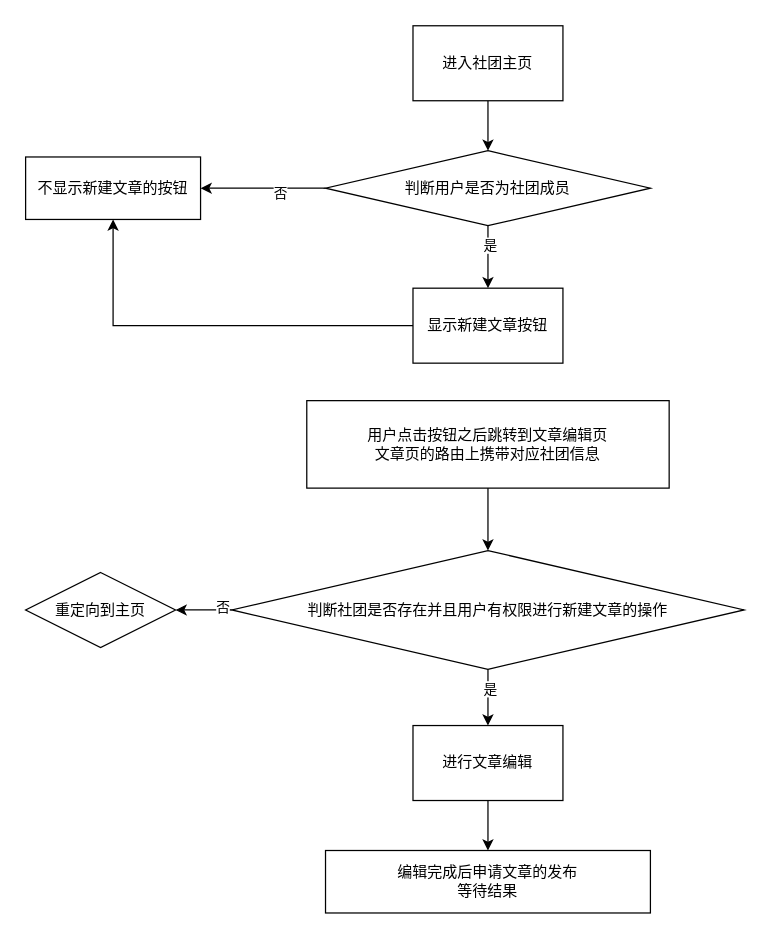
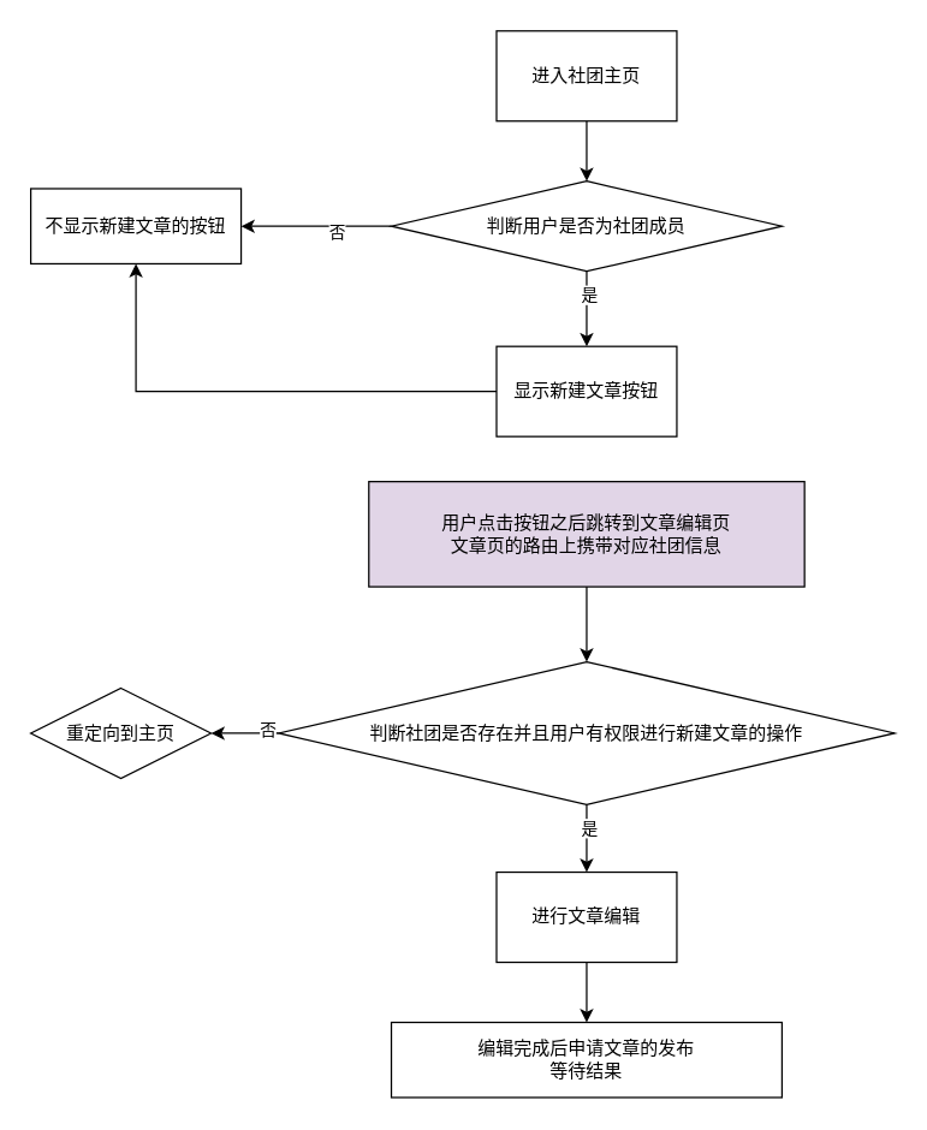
  <mxCell id="0" />
  <mxCell id="1" parent="0" />
  <mxCell id="2" value="" style="edgeStyle=orthogonalEdgeStyle;rounded=0;orthogonalLoop=1;jettySize=auto;html=1;" edge="1" parent="1" source="3" target="8"><mxGeometry relative="1" as="geometry" /></mxCell>
  <mxCell id="3" value="进入社团主页" style="rounded=0;whiteSpace=wrap;html=1;" vertex="1" parent="1"><mxGeometry x="330" y="20" width="120" height="60" as="geometry" /></mxCell>
  <mxCell id="4" value="" style="edgeStyle=orthogonalEdgeStyle;rounded=0;orthogonalLoop=1;jettySize=auto;html=1;" edge="1" parent="1" source="8" target="9"><mxGeometry relative="1" as="geometry" /></mxCell>
  <mxCell id="5" value="否" style="edgeLabel;html=1;align=center;verticalAlign=middle;resizable=0;points=[];" vertex="1" connectable="0" parent="4"><mxGeometry x="-0.26" y="3" relative="1" as="geometry"><mxPoint as="offset" /></mxGeometry></mxCell>
  <mxCell id="6" value="" style="edgeStyle=orthogonalEdgeStyle;rounded=0;orthogonalLoop=1;jettySize=auto;html=1;" edge="1" parent="1" source="8" target="11"><mxGeometry relative="1" as="geometry" /></mxCell>
  <mxCell id="7" value="是" style="edgeLabel;html=1;align=center;verticalAlign=middle;resizable=0;points=[];" vertex="1" connectable="0" parent="6"><mxGeometry x="-0.42" y="1" relative="1" as="geometry"><mxPoint as="offset" /></mxGeometry></mxCell>
  <mxCell id="8" value="判断用户是否为社团成员" style="rhombus;whiteSpace=wrap;html=1;rounded=0;" vertex="1" parent="1"><mxGeometry x="260" y="120" width="260" height="60" as="geometry" /></mxCell>
  <mxCell id="9" value="不显示新建文章的按钮" style="whiteSpace=wrap;html=1;rounded=0;" vertex="1" parent="1"><mxGeometry x="20" y="125" width="140" height="50" as="geometry" /></mxCell>
  <mxCell id="10" value="" style="edgeStyle=orthogonalEdgeStyle;rounded=0;orthogonalLoop=1;jettySize=auto;html=1;" edge="1" parent="1" source="11" target="9"><mxGeometry relative="1" as="geometry" /></mxCell>
  <mxCell id="11" value="显示新建文章按钮" style="whiteSpace=wrap;html=1;rounded=0;" vertex="1" parent="1"><mxGeometry x="330" y="230" width="120" height="60" as="geometry" /></mxCell>
  <mxCell id="12" value="" style="edgeStyle=orthogonalEdgeStyle;rounded=0;orthogonalLoop=1;jettySize=auto;html=1;" edge="1" parent="1" source="13" target="18"><mxGeometry relative="1" as="geometry" /></mxCell>
- <mxCell id="13" value="用户点击按钮之后跳转到文章编辑页&lt;br&gt;文章页的路由上携带对应社团信息" style="whiteSpace=wrap;html=1;rounded=0;" vertex="1" parent="1"><mxGeometry x="245" y="320" width="290" height="70" as="geometry" /></mxCell>
+ <mxCell id="13" value="用户点击按钮之后跳转到文章编辑页&lt;br&gt;文章页的路由上携带对应社团信息" style="whiteSpace=wrap;html=1;rounded=0;fillColor=#e1d5e7;" vertex="1" parent="1"><mxGeometry x="245" y="320" width="290" height="70" as="geometry" /></mxCell>
  <mxCell id="14" value="" style="edgeStyle=orthogonalEdgeStyle;rounded=0;orthogonalLoop=1;jettySize=auto;html=1;" edge="1" parent="1" source="18" target="19"><mxGeometry relative="1" as="geometry" /></mxCell>
  <mxCell id="15" value="否" style="edgeLabel;html=1;align=center;verticalAlign=middle;resizable=0;points=[];" vertex="1" connectable="0" parent="14"><mxGeometry x="-0.644" y="-2" relative="1" as="geometry"><mxPoint as="offset" /></mxGeometry></mxCell>
  <mxCell id="16" value="" style="edgeStyle=orthogonalEdgeStyle;rounded=0;orthogonalLoop=1;jettySize=auto;html=1;" edge="1" parent="1" source="18" target="21"><mxGeometry relative="1" as="geometry" /></mxCell>
  <mxCell id="17" value="是" style="edgeLabel;html=1;align=center;verticalAlign=middle;resizable=0;points=[];" vertex="1" connectable="0" parent="16"><mxGeometry x="-0.333" y="1" relative="1" as="geometry"><mxPoint as="offset" /></mxGeometry></mxCell>
  <mxCell id="18" value="判断社团是否存在并且用户有权限进行新建文章的操作" style="rhombus;whiteSpace=wrap;html=1;rounded=0;" vertex="1" parent="1"><mxGeometry x="185" y="440" width="410" height="95" as="geometry" /></mxCell>
  <mxCell id="19" value="重定向到主页" style="rhombus;whiteSpace=wrap;html=1;" vertex="1" parent="1"><mxGeometry x="20" y="457.5" width="120" height="60" as="geometry" /></mxCell>
  <mxCell id="20" value="" style="edgeStyle=orthogonalEdgeStyle;rounded=0;orthogonalLoop=1;jettySize=auto;html=1;" edge="1" parent="1" source="21" target="22"><mxGeometry relative="1" as="geometry" /></mxCell>
  <mxCell id="21" value="进行文章编辑" style="whiteSpace=wrap;html=1;rounded=0;" vertex="1" parent="1"><mxGeometry x="330" y="580" width="120" height="60" as="geometry" /></mxCell>
  <mxCell id="22" value="编辑完成后申请文章的发布&lt;br&gt;等待结果" style="whiteSpace=wrap;html=1;rounded=0;" vertex="1" parent="1"><mxGeometry x="260" y="680" width="260" height="50" as="geometry" /></mxCell>
